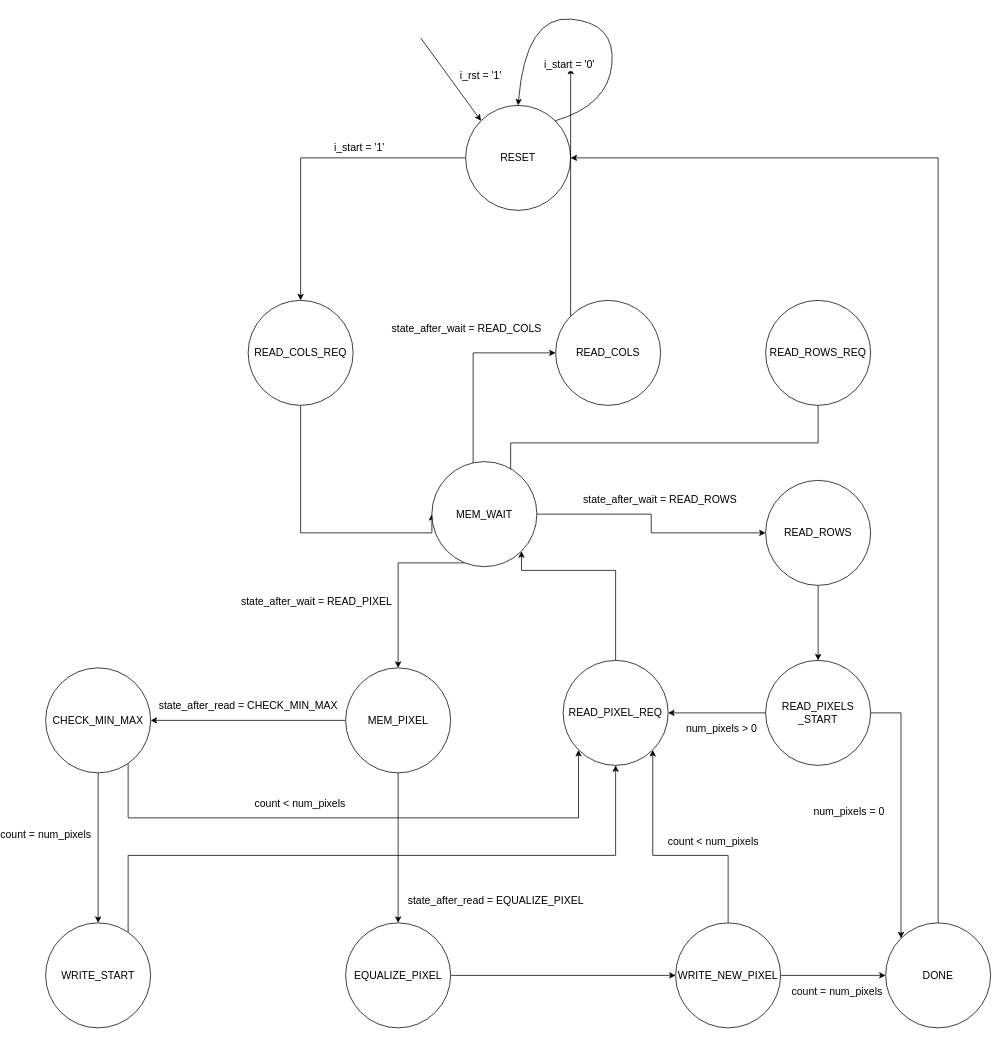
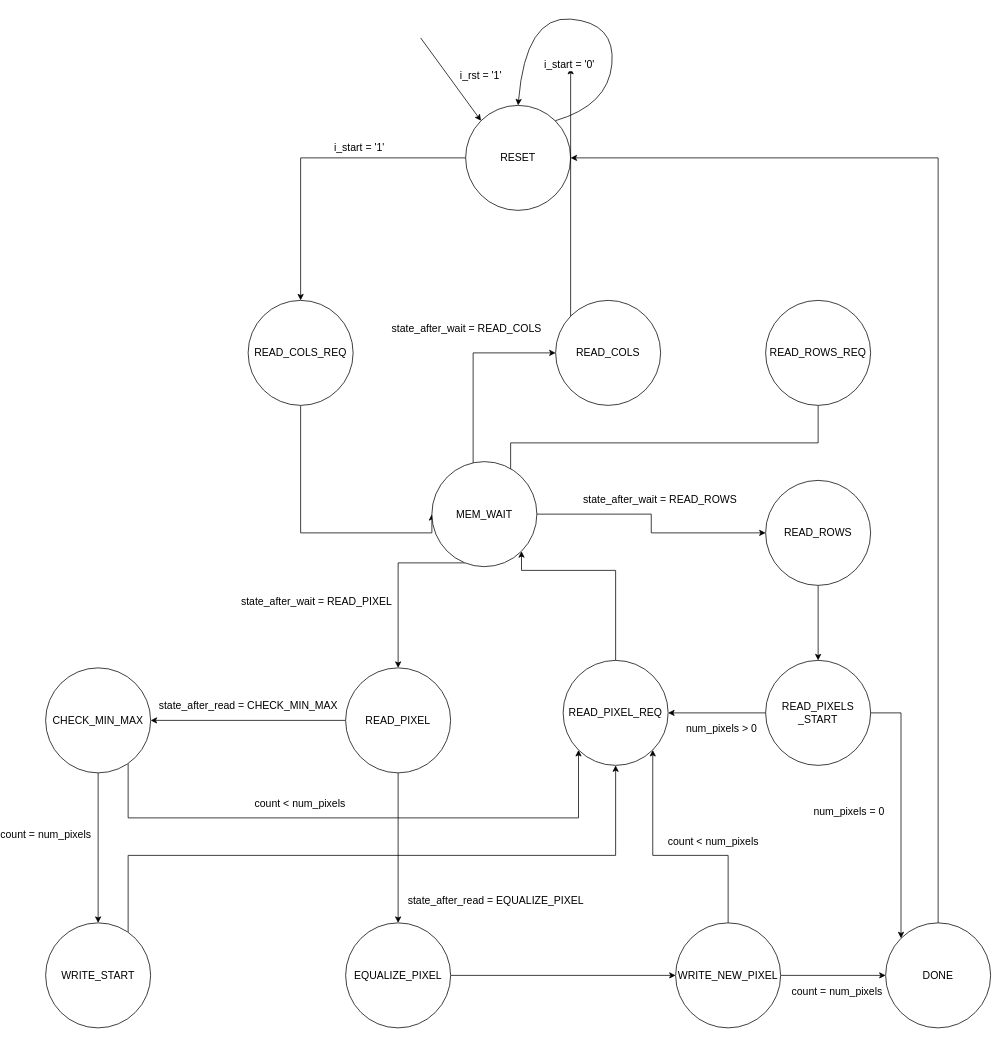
  <mxCell id="0" />
  <mxCell id="1" parent="0" />
  <mxCell id="2" style="edgeStyle=orthogonalEdgeStyle;rounded=0;orthogonalLoop=1;jettySize=auto;html=1;fontSize=14;" edge="1" parent="1" source="3" target="5"><mxGeometry relative="1" as="geometry" /></mxCell>
  <mxCell id="3" value="RESET" style="ellipse;whiteSpace=wrap;html=1;aspect=fixed;fontSize=14;" vertex="1" parent="1"><mxGeometry x="591" y="140" width="140" height="140" as="geometry" /></mxCell>
  <mxCell id="4" style="edgeStyle=orthogonalEdgeStyle;rounded=0;orthogonalLoop=1;jettySize=auto;html=1;entryX=0;entryY=0.5;entryDx=0;entryDy=0;fontSize=14;" edge="1" parent="1" source="5" target="38"><mxGeometry relative="1" as="geometry"><Array as="points"><mxPoint x="371" y="710" /></Array></mxGeometry></mxCell>
  <mxCell id="5" value="READ_COLS_REQ" style="ellipse;whiteSpace=wrap;html=1;aspect=fixed;fontSize=14;" vertex="1" parent="1"><mxGeometry x="301" y="400" width="140" height="140" as="geometry" /></mxCell>
  <mxCell id="6" style="edgeStyle=orthogonalEdgeStyle;rounded=0;orthogonalLoop=1;jettySize=auto;html=1;fontSize=14;" edge="1" parent="1" source="7" target="47"><mxGeometry relative="1" as="geometry" /></mxCell>
  <mxCell id="7" value="READ_COLS" style="ellipse;whiteSpace=wrap;html=1;aspect=fixed;fontSize=14;" vertex="1" parent="1"><mxGeometry x="711" y="400" width="140" height="140" as="geometry" /></mxCell>
  <mxCell id="8" style="edgeStyle=orthogonalEdgeStyle;rounded=0;orthogonalLoop=1;jettySize=auto;html=1;entryX=1;entryY=0;entryDx=0;entryDy=0;fontSize=14;" edge="1" parent="1" source="9" target="38"><mxGeometry relative="1" as="geometry"><Array as="points"><mxPoint x="1061" y="590" /><mxPoint x="651" y="590" /></Array></mxGeometry></mxCell>
  <mxCell id="9" value="READ_ROWS_REQ" style="ellipse;whiteSpace=wrap;html=1;aspect=fixed;fontSize=14;" vertex="1" parent="1"><mxGeometry x="991" y="400" width="140" height="140" as="geometry" /></mxCell>
  <mxCell id="10" style="edgeStyle=orthogonalEdgeStyle;rounded=0;orthogonalLoop=1;jettySize=auto;html=1;fontSize=14;" edge="1" parent="1" source="11" target="14"><mxGeometry relative="1" as="geometry" /></mxCell>
  <mxCell id="11" value="READ_ROWS" style="ellipse;whiteSpace=wrap;html=1;aspect=fixed;fontSize=14;" vertex="1" parent="1"><mxGeometry x="991" y="640" width="140" height="140" as="geometry" /></mxCell>
  <mxCell id="12" style="edgeStyle=orthogonalEdgeStyle;rounded=0;orthogonalLoop=1;jettySize=auto;html=1;fontSize=14;" edge="1" parent="1" source="14" target="31"><mxGeometry relative="1" as="geometry" /></mxCell>
  <mxCell id="13" style="edgeStyle=orthogonalEdgeStyle;rounded=0;orthogonalLoop=1;jettySize=auto;html=1;entryX=0;entryY=0;entryDx=0;entryDy=0;fontSize=14;" edge="1" parent="1" source="14" target="27"><mxGeometry relative="1" as="geometry" /></mxCell>
  <mxCell id="14" value="READ_PIXELS&lt;br style=&quot;font-size: 14px;&quot;&gt;_START" style="ellipse;whiteSpace=wrap;html=1;aspect=fixed;fontSize=14;" vertex="1" parent="1"><mxGeometry x="991" y="880" width="140" height="140" as="geometry" /></mxCell>
  <mxCell id="15" style="edgeStyle=orthogonalEdgeStyle;rounded=0;orthogonalLoop=1;jettySize=auto;html=1;entryX=0.5;entryY=0;entryDx=0;entryDy=0;fontSize=14;" edge="1" parent="1" source="18" target="20"><mxGeometry relative="1" as="geometry" /></mxCell>
  <mxCell id="16" style="edgeStyle=orthogonalEdgeStyle;rounded=0;orthogonalLoop=1;jettySize=auto;html=1;entryX=0;entryY=1;entryDx=0;entryDy=0;fontSize=14;" edge="1" parent="1" source="18" target="31"><mxGeometry relative="1" as="geometry"><Array as="points"><mxPoint x="141" y="1090" /><mxPoint x="742" y="1090" /></Array></mxGeometry></mxCell>
  <mxCell id="17" value="count &amp;lt; num_pixels" style="edgeLabel;html=1;align=center;verticalAlign=middle;resizable=0;points=[];fontSize=14;" vertex="1" connectable="0" parent="16"><mxGeometry x="-0.226" y="1" relative="1" as="geometry"><mxPoint x="6.55" y="-19" as="offset" /></mxGeometry></mxCell>
  <mxCell id="18" value="CHECK_MIN_MAX" style="ellipse;whiteSpace=wrap;html=1;aspect=fixed;fontSize=14;" vertex="1" parent="1"><mxGeometry x="31" y="890" width="140" height="140" as="geometry" /></mxCell>
  <mxCell id="19" style="edgeStyle=orthogonalEdgeStyle;rounded=0;orthogonalLoop=1;jettySize=auto;html=1;entryX=0.5;entryY=1;entryDx=0;entryDy=0;fontSize=14;" edge="1" parent="1" source="20" target="31"><mxGeometry relative="1" as="geometry"><Array as="points"><mxPoint x="141" y="1140" /><mxPoint x="791" y="1140" /></Array></mxGeometry></mxCell>
  <mxCell id="20" value="WRITE_START" style="ellipse;whiteSpace=wrap;html=1;aspect=fixed;fontSize=14;" vertex="1" parent="1"><mxGeometry x="31" y="1230" width="140" height="140" as="geometry" /></mxCell>
  <mxCell id="21" style="edgeStyle=orthogonalEdgeStyle;rounded=0;orthogonalLoop=1;jettySize=auto;html=1;fontSize=14;" edge="1" parent="1" source="22" target="25"><mxGeometry relative="1" as="geometry" /></mxCell>
  <mxCell id="22" value="EQUALIZE_PIXEL" style="ellipse;whiteSpace=wrap;html=1;aspect=fixed;fontSize=14;" vertex="1" parent="1"><mxGeometry x="431" y="1230" width="140" height="140" as="geometry" /></mxCell>
  <mxCell id="23" style="edgeStyle=orthogonalEdgeStyle;rounded=0;orthogonalLoop=1;jettySize=auto;html=1;entryX=1;entryY=1;entryDx=0;entryDy=0;fontSize=14;" edge="1" parent="1" source="25" target="31"><mxGeometry relative="1" as="geometry"><Array as="points"><mxPoint x="941" y="1140" /><mxPoint x="840" y="1140" /></Array></mxGeometry></mxCell>
  <mxCell id="24" style="edgeStyle=orthogonalEdgeStyle;rounded=0;orthogonalLoop=1;jettySize=auto;html=1;fontSize=14;" edge="1" parent="1" source="25" target="27"><mxGeometry relative="1" as="geometry" /></mxCell>
  <mxCell id="25" value="WRITE_NEW_PIXEL" style="ellipse;whiteSpace=wrap;html=1;aspect=fixed;fontSize=14;" vertex="1" parent="1"><mxGeometry x="871" y="1230" width="140" height="140" as="geometry" /></mxCell>
  <mxCell id="26" style="edgeStyle=orthogonalEdgeStyle;rounded=0;orthogonalLoop=1;jettySize=auto;html=1;entryX=1;entryY=0.5;entryDx=0;entryDy=0;fontSize=14;" edge="1" parent="1" source="27" target="3"><mxGeometry relative="1" as="geometry"><Array as="points"><mxPoint x="1221" y="210" /></Array></mxGeometry></mxCell>
  <mxCell id="27" value="DONE" style="ellipse;whiteSpace=wrap;html=1;aspect=fixed;fontSize=14;" vertex="1" parent="1"><mxGeometry x="1151" y="1230" width="140" height="140" as="geometry" /></mxCell>
  <mxCell id="28" value="" style="endArrow=classic;html=1;entryX=0;entryY=0;entryDx=0;entryDy=0;fontSize=14;" edge="1" parent="1" target="3"><mxGeometry width="50" height="50" relative="1" as="geometry"><mxPoint x="531" y="50" as="sourcePoint" /><mxPoint x="661" y="220" as="targetPoint" /></mxGeometry></mxCell>
  <mxCell id="29" value="i_rst = '1'" style="edgeLabel;html=1;align=center;verticalAlign=middle;resizable=0;points=[];fontSize=14;" vertex="1" connectable="0" parent="28"><mxGeometry x="0.309" y="-3" relative="1" as="geometry"><mxPoint x="29.43" y="-24.51" as="offset" /></mxGeometry></mxCell>
  <mxCell id="30" style="edgeStyle=orthogonalEdgeStyle;rounded=0;orthogonalLoop=1;jettySize=auto;html=1;entryX=1;entryY=1;entryDx=0;entryDy=0;fontSize=14;" edge="1" parent="1" source="31" target="38"><mxGeometry relative="1" as="geometry"><Array as="points"><mxPoint x="791" y="760" /></Array></mxGeometry></mxCell>
  <mxCell id="31" value="READ_PIXEL_REQ" style="ellipse;whiteSpace=wrap;html=1;aspect=fixed;fontSize=14;" vertex="1" parent="1"><mxGeometry x="721" y="880" width="140" height="140" as="geometry" /></mxCell>
  <mxCell id="32" style="edgeStyle=orthogonalEdgeStyle;rounded=0;orthogonalLoop=1;jettySize=auto;html=1;entryX=0;entryY=0.5;entryDx=0;entryDy=0;fontSize=14;" edge="1" parent="1" source="38" target="7"><mxGeometry relative="1" as="geometry"><Array as="points"><mxPoint x="601" y="470" /></Array></mxGeometry></mxCell>
  <mxCell id="33" value="state_after_wait = READ_COLS" style="edgeLabel;html=1;align=center;verticalAlign=middle;resizable=0;points=[];fontSize=14;horizontal=1;" vertex="1" connectable="0" parent="32"><mxGeometry x="-0.114" y="-4" relative="1" as="geometry"><mxPoint x="-14" y="-66" as="offset" /></mxGeometry></mxCell>
  <mxCell id="34" style="edgeStyle=orthogonalEdgeStyle;rounded=0;orthogonalLoop=1;jettySize=auto;html=1;entryX=0;entryY=0.5;entryDx=0;entryDy=0;fontSize=14;" edge="1" parent="1" source="38" target="11"><mxGeometry relative="1" as="geometry" /></mxCell>
  <mxCell id="35" value="state_after_wait = READ_ROWS" style="edgeLabel;html=1;align=center;verticalAlign=middle;resizable=0;points=[];fontSize=14;" vertex="1" connectable="0" parent="34"><mxGeometry x="-0.369" relative="1" as="geometry"><mxPoint x="59" y="-20" as="offset" /></mxGeometry></mxCell>
  <mxCell id="36" style="edgeStyle=orthogonalEdgeStyle;rounded=0;orthogonalLoop=1;jettySize=auto;html=1;fontSize=14;" edge="1" parent="1" source="38" target="41"><mxGeometry relative="1" as="geometry"><Array as="points"><mxPoint x="501" y="750" /></Array></mxGeometry></mxCell>
  <mxCell id="37" value="state_after_wait = READ_PIXEL" style="edgeLabel;html=1;align=center;verticalAlign=middle;resizable=0;points=[];fontSize=14;" vertex="1" connectable="0" parent="36"><mxGeometry x="-0.205" y="-1" relative="1" as="geometry"><mxPoint x="-109" y="49.55" as="offset" /></mxGeometry></mxCell>
  <mxCell id="38" value="MEM_WAIT" style="ellipse;whiteSpace=wrap;html=1;aspect=fixed;fontSize=14;" vertex="1" parent="1"><mxGeometry x="546" y="615" width="140" height="140" as="geometry" /></mxCell>
  <mxCell id="39" style="edgeStyle=orthogonalEdgeStyle;rounded=0;orthogonalLoop=1;jettySize=auto;html=1;fontSize=14;" edge="1" parent="1" source="41" target="18"><mxGeometry relative="1" as="geometry" /></mxCell>
  <mxCell id="40" style="edgeStyle=orthogonalEdgeStyle;rounded=0;orthogonalLoop=1;jettySize=auto;html=1;fontSize=14;" edge="1" parent="1" source="41" target="22"><mxGeometry relative="1" as="geometry" /></mxCell>
- <mxCell id="41" value="MEM_PIXEL" style="ellipse;whiteSpace=wrap;html=1;aspect=fixed;fontSize=14;" vertex="1" parent="1"><mxGeometry x="431" y="890" width="140" height="140" as="geometry" /></mxCell>
+ <mxCell id="41" value="READ_PIXEL" style="ellipse;whiteSpace=wrap;html=1;aspect=fixed;fontSize=14;" vertex="1" parent="1"><mxGeometry x="431" y="890" width="140" height="140" as="geometry" /></mxCell>
  <mxCell id="42" value="count &amp;lt; num_pixels" style="edgeLabel;html=1;align=center;verticalAlign=middle;resizable=0;points=[];fontSize=14;" vertex="1" connectable="0" parent="1"><mxGeometry x="910.998" y="1120" as="geometry"><mxPoint x="10" y="1" as="offset" /></mxGeometry></mxCell>
  <mxCell id="43" value="count =&amp;nbsp;num_pixels" style="edgeLabel;html=1;align=center;verticalAlign=middle;resizable=0;points=[];fontSize=14;" vertex="1" connectable="0" parent="1"><mxGeometry x="1075.998" y="1320" as="geometry"><mxPoint x="10" y="1" as="offset" /></mxGeometry></mxCell>
  <mxCell id="44" value="count =&amp;nbsp;num_pixels" style="edgeLabel;html=1;align=center;verticalAlign=middle;resizable=0;points=[];fontSize=14;" vertex="1" connectable="0" parent="1"><mxGeometry x="20.998" y="1110" as="geometry"><mxPoint x="10" y="1" as="offset" /></mxGeometry></mxCell>
  <mxCell id="45" value="state_after_read = CHECK_MIN_MAX" style="edgeLabel;html=1;align=center;verticalAlign=middle;resizable=0;points=[];fontSize=14;" vertex="1" connectable="0" parent="1"><mxGeometry x="300.996" y="939.995" as="geometry" /></mxCell>
  <mxCell id="46" value="state_after_read = EQUALIZE_PIXEL&lt;br&gt;" style="edgeLabel;html=1;align=center;verticalAlign=middle;resizable=0;points=[];fontSize=14;" vertex="1" connectable="0" parent="1"><mxGeometry x="630.996" y="1199.995" as="geometry" /></mxCell>
  <mxCell id="47" value="i_start = '0'" style="edgeLabel;html=1;align=center;verticalAlign=middle;resizable=0;points=[];fontSize=14;" vertex="1" connectable="0" parent="1"><mxGeometry x="731" y="90" as="geometry"><mxPoint x="-3" y="-5" as="offset" /></mxGeometry></mxCell>
  <mxCell id="48" value="" style="curved=1;endArrow=classic;html=1;fontSize=14;entryX=0.5;entryY=0;entryDx=0;entryDy=0;exitX=1;exitY=0;exitDx=0;exitDy=0;" edge="1" parent="1" source="3" target="3"><mxGeometry width="50" height="50" relative="1" as="geometry"><mxPoint x="691" y="570" as="sourcePoint" /><mxPoint x="741" y="520" as="targetPoint" /><Array as="points"><mxPoint x="781" y="140" /><mxPoint x="791" y="30" /><mxPoint x="671" y="20" /></Array></mxGeometry></mxCell>
  <mxCell id="49" value="i_start = '1'" style="edgeLabel;html=1;align=center;verticalAlign=middle;resizable=0;points=[];fontSize=14;" vertex="1" connectable="0" parent="1"><mxGeometry x="451" y="200" as="geometry"><mxPoint x="-3" y="-5" as="offset" /></mxGeometry></mxCell>
  <mxCell id="50" value="num_pixels = 0" style="edgeLabel;html=1;align=center;verticalAlign=middle;resizable=0;points=[];fontSize=14;" vertex="1" connectable="0" parent="1"><mxGeometry x="1090.998" y="1080" as="geometry"><mxPoint x="11" as="offset" /></mxGeometry></mxCell>
  <mxCell id="51" value="num_pixels &amp;gt;&amp;nbsp;0" style="edgeLabel;html=1;align=center;verticalAlign=middle;resizable=0;points=[];fontSize=14;" vertex="1" connectable="0" parent="1"><mxGeometry x="920.998" y="970" as="geometry"><mxPoint x="11" as="offset" /></mxGeometry></mxCell>
